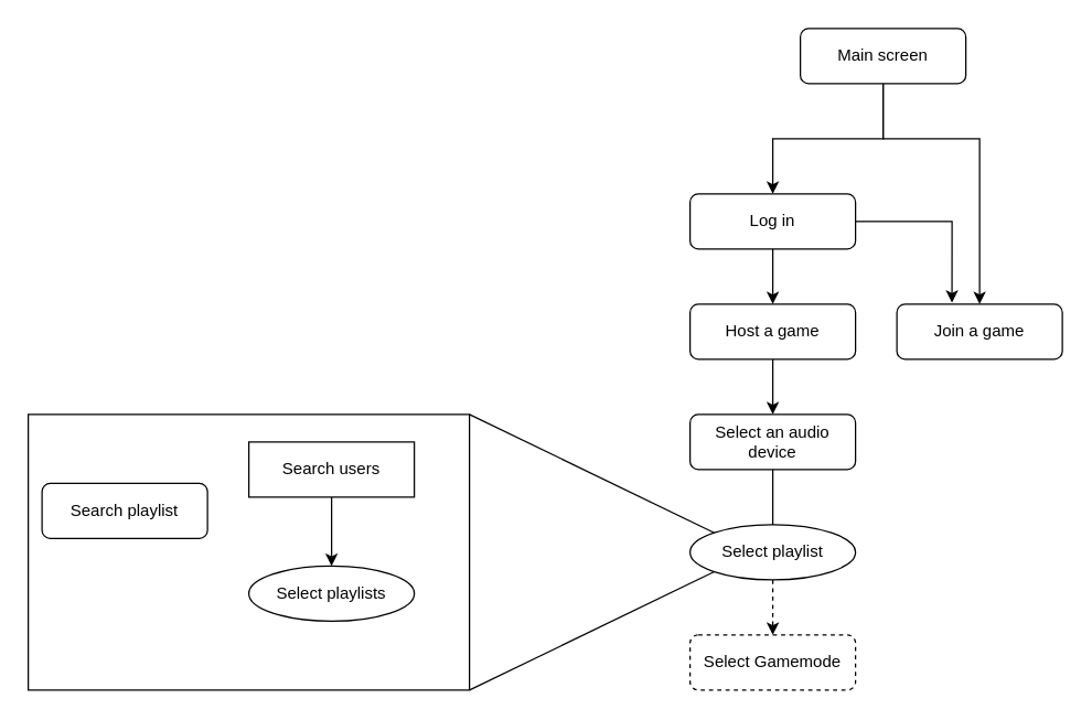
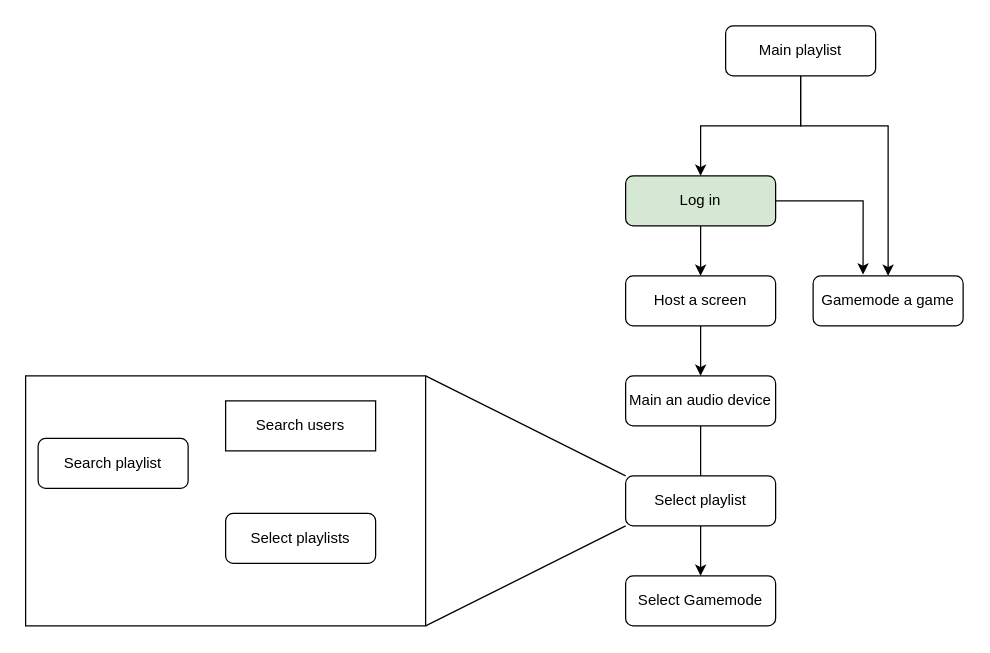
  <mxCell id="0" />
  <mxCell id="1" parent="0" />
  <mxCell id="2" style="edgeStyle=orthogonalEdgeStyle;rounded=0;orthogonalLoop=1;jettySize=auto;html=1;exitX=0.5;exitY=1;exitDx=0;exitDy=0;entryX=0.5;entryY=0;entryDx=0;entryDy=0;" edge="1" parent="1" source="4" target="7"><mxGeometry relative="1" as="geometry" /></mxCell>
  <mxCell id="3" style="edgeStyle=orthogonalEdgeStyle;rounded=0;orthogonalLoop=1;jettySize=auto;html=1;exitX=0.5;exitY=1;exitDx=0;exitDy=0;entryX=0.5;entryY=0;entryDx=0;entryDy=0;" edge="1" parent="1" source="4" target="8"><mxGeometry relative="1" as="geometry"><Array as="points"><mxPoint x="640" y="100" /><mxPoint x="710" y="100" /></Array></mxGeometry></mxCell>
- <mxCell id="4" value="Main screen" style="rounded=1;whiteSpace=wrap;html=1;fontSize=12;glass=0;strokeWidth=1;shadow=0;" parent="1" vertex="1"><mxGeometry x="580" y="20" width="120" height="40" as="geometry" /></mxCell>
+ <mxCell id="4" value="Main playlist" style="rounded=1;whiteSpace=wrap;html=1;fontSize=12;glass=0;strokeWidth=1;shadow=0;" parent="1" vertex="1"><mxGeometry x="580" y="20" width="120" height="40" as="geometry" /></mxCell>
  <mxCell id="5" style="edgeStyle=orthogonalEdgeStyle;rounded=0;orthogonalLoop=1;jettySize=auto;html=1;exitX=0.5;exitY=1;exitDx=0;exitDy=0;entryX=0.5;entryY=0;entryDx=0;entryDy=0;" edge="1" parent="1" source="7" target="10"><mxGeometry relative="1" as="geometry" /></mxCell>
  <mxCell id="6" style="edgeStyle=orthogonalEdgeStyle;rounded=0;orthogonalLoop=1;jettySize=auto;html=1;exitX=1;exitY=0.5;exitDx=0;exitDy=0;entryX=0.333;entryY=-0.025;entryDx=0;entryDy=0;entryPerimeter=0;" edge="1" parent="1" source="7" target="8"><mxGeometry relative="1" as="geometry" /></mxCell>
- <mxCell id="7" value="Log in" style="rounded=1;whiteSpace=wrap;html=1;fontSize=12;glass=0;strokeWidth=1;shadow=0;" vertex="1" parent="1"><mxGeometry x="500" y="140" width="120" height="40" as="geometry" /></mxCell>
- <mxCell id="8" value="Join a game" style="rounded=1;whiteSpace=wrap;html=1;fontSize=12;glass=0;strokeWidth=1;shadow=0;" vertex="1" parent="1"><mxGeometry x="650" y="220" width="120" height="40" as="geometry" /></mxCell>
+ <mxCell id="7" value="Log in" style="rounded=1;whiteSpace=wrap;html=1;fontSize=12;glass=0;strokeWidth=1;shadow=0;fillColor=#d5e8d4;" vertex="1" parent="1"><mxGeometry x="500" y="140" width="120" height="40" as="geometry" /></mxCell>
+ <mxCell id="8" value="Gamemode a game" style="rounded=1;whiteSpace=wrap;html=1;fontSize=12;glass=0;strokeWidth=1;shadow=0;" vertex="1" parent="1"><mxGeometry x="650" y="220" width="120" height="40" as="geometry" /></mxCell>
  <mxCell id="9" style="edgeStyle=orthogonalEdgeStyle;rounded=0;orthogonalLoop=1;jettySize=auto;html=1;exitX=0.5;exitY=1;exitDx=0;exitDy=0;entryX=0.5;entryY=0;entryDx=0;entryDy=0;" edge="1" parent="1" source="10" target="12"><mxGeometry relative="1" as="geometry" /></mxCell>
- <mxCell id="10" value="Host a game" style="rounded=1;whiteSpace=wrap;html=1;fontSize=12;glass=0;strokeWidth=1;shadow=0;" vertex="1" parent="1"><mxGeometry x="500" y="220" width="120" height="40" as="geometry" /></mxCell>
+ <mxCell id="10" value="Host a screen" style="rounded=1;whiteSpace=wrap;html=1;fontSize=12;glass=0;strokeWidth=1;shadow=0;" vertex="1" parent="1"><mxGeometry x="500" y="220" width="120" height="40" as="geometry" /></mxCell>
  <mxCell id="11" style="edgeStyle=orthogonalEdgeStyle;rounded=0;orthogonalLoop=1;jettySize=auto;html=1;exitX=0.5;exitY=1;exitDx=0;exitDy=0;endArrow=none;" edge="1" parent="1" source="12" target="14"><mxGeometry relative="1" as="geometry" /></mxCell>
- <mxCell id="12" value="Select an audio device" style="rounded=1;whiteSpace=wrap;html=1;fontSize=12;glass=0;strokeWidth=1;shadow=0;" vertex="1" parent="1"><mxGeometry x="500" y="300" width="120" height="40" as="geometry" /></mxCell>
- <mxCell id="13" style="edgeStyle=orthogonalEdgeStyle;rounded=0;orthogonalLoop=1;jettySize=auto;html=1;exitX=0.5;exitY=1;exitDx=0;exitDy=0;entryX=0.5;entryY=0;entryDx=0;entryDy=0;dashed=1;" edge="1" parent="1" source="14" target="22"><mxGeometry relative="1" as="geometry" /></mxCell>
- <mxCell id="14" value="Select playlist" style="ellipse;whiteSpace=wrap;html=1;fontSize=12;glass=0;strokeWidth=1;shadow=0;" vertex="1" parent="1"><mxGeometry x="500" y="380" width="120" height="40" as="geometry" /></mxCell>
+ <mxCell id="12" value="Main an audio device" style="rounded=1;whiteSpace=wrap;html=1;fontSize=12;glass=0;strokeWidth=1;shadow=0;" vertex="1" parent="1"><mxGeometry x="500" y="300" width="120" height="40" as="geometry" /></mxCell>
+ <mxCell id="13" style="edgeStyle=orthogonalEdgeStyle;rounded=0;orthogonalLoop=1;jettySize=auto;html=1;exitX=0.5;exitY=1;exitDx=0;exitDy=0;entryX=0.5;entryY=0;entryDx=0;entryDy=0;" edge="1" parent="1" source="14" target="22"><mxGeometry relative="1" as="geometry" /></mxCell>
+ <mxCell id="14" value="Select playlist" style="rounded=1;whiteSpace=wrap;html=1;fontSize=12;glass=0;strokeWidth=1;shadow=0;" vertex="1" parent="1"><mxGeometry x="500" y="380" width="120" height="40" as="geometry" /></mxCell>
  <mxCell id="15" value="" style="endArrow=none;html=1;exitX=0;exitY=0;exitDx=0;exitDy=0;" edge="1" parent="1" source="14"><mxGeometry width="50" height="50" relative="1" as="geometry"><mxPoint x="810" y="240" as="sourcePoint" /><mxPoint x="340" y="300" as="targetPoint" /></mxGeometry></mxCell>
  <mxCell id="16" value="" style="endArrow=none;html=1;exitX=0;exitY=1;exitDx=0;exitDy=0;" edge="1" parent="1" source="14"><mxGeometry width="50" height="50" relative="1" as="geometry"><mxPoint x="510" y="390" as="sourcePoint" /><mxPoint x="340" y="500" as="targetPoint" /></mxGeometry></mxCell>
  <mxCell id="17" value="" style="rounded=0;whiteSpace=wrap;html=1;" vertex="1" parent="1"><mxGeometry x="20" y="300" width="320" height="200" as="geometry" /></mxCell>
  <mxCell id="18" value="Search playlist" style="rounded=1;whiteSpace=wrap;html=1;fontSize=12;glass=0;strokeWidth=1;shadow=0;" vertex="1" parent="1"><mxGeometry x="30" y="350" width="120" height="40" as="geometry" /></mxCell>
- <mxCell id="19" style="edgeStyle=orthogonalEdgeStyle;rounded=0;orthogonalLoop=1;jettySize=auto;html=1;exitX=0.5;exitY=1;exitDx=0;exitDy=0;entryX=0.5;entryY=0;entryDx=0;entryDy=0;" edge="1" parent="1" source="20" target="21"><mxGeometry relative="1" as="geometry" /></mxCell>
  <mxCell id="20" value="Search users" style="whiteSpace=wrap;html=1;fontSize=12;glass=0;strokeWidth=1;shadow=0;rounded=0;" vertex="1" parent="1"><mxGeometry x="180" y="320" width="120" height="40" as="geometry" /></mxCell>
- <mxCell id="21" value="Select playlists" style="ellipse;whiteSpace=wrap;html=1;fontSize=12;glass=0;strokeWidth=1;shadow=0;" vertex="1" parent="1"><mxGeometry x="180" y="410" width="120" height="40" as="geometry" /></mxCell>
- <mxCell id="22" value="Select Gamemode" style="rounded=1;whiteSpace=wrap;html=1;fontSize=12;glass=0;strokeWidth=1;shadow=0;dashed=1;" vertex="1" parent="1"><mxGeometry x="500" y="460" width="120" height="40" as="geometry" /></mxCell>
+ <mxCell id="21" value="Select playlists" style="rounded=1;whiteSpace=wrap;html=1;fontSize=12;glass=0;strokeWidth=1;shadow=0;" vertex="1" parent="1"><mxGeometry x="180" y="410" width="120" height="40" as="geometry" /></mxCell>
+ <mxCell id="22" value="Select Gamemode" style="rounded=1;whiteSpace=wrap;html=1;fontSize=12;glass=0;strokeWidth=1;shadow=0;" vertex="1" parent="1"><mxGeometry x="500" y="460" width="120" height="40" as="geometry" /></mxCell>
